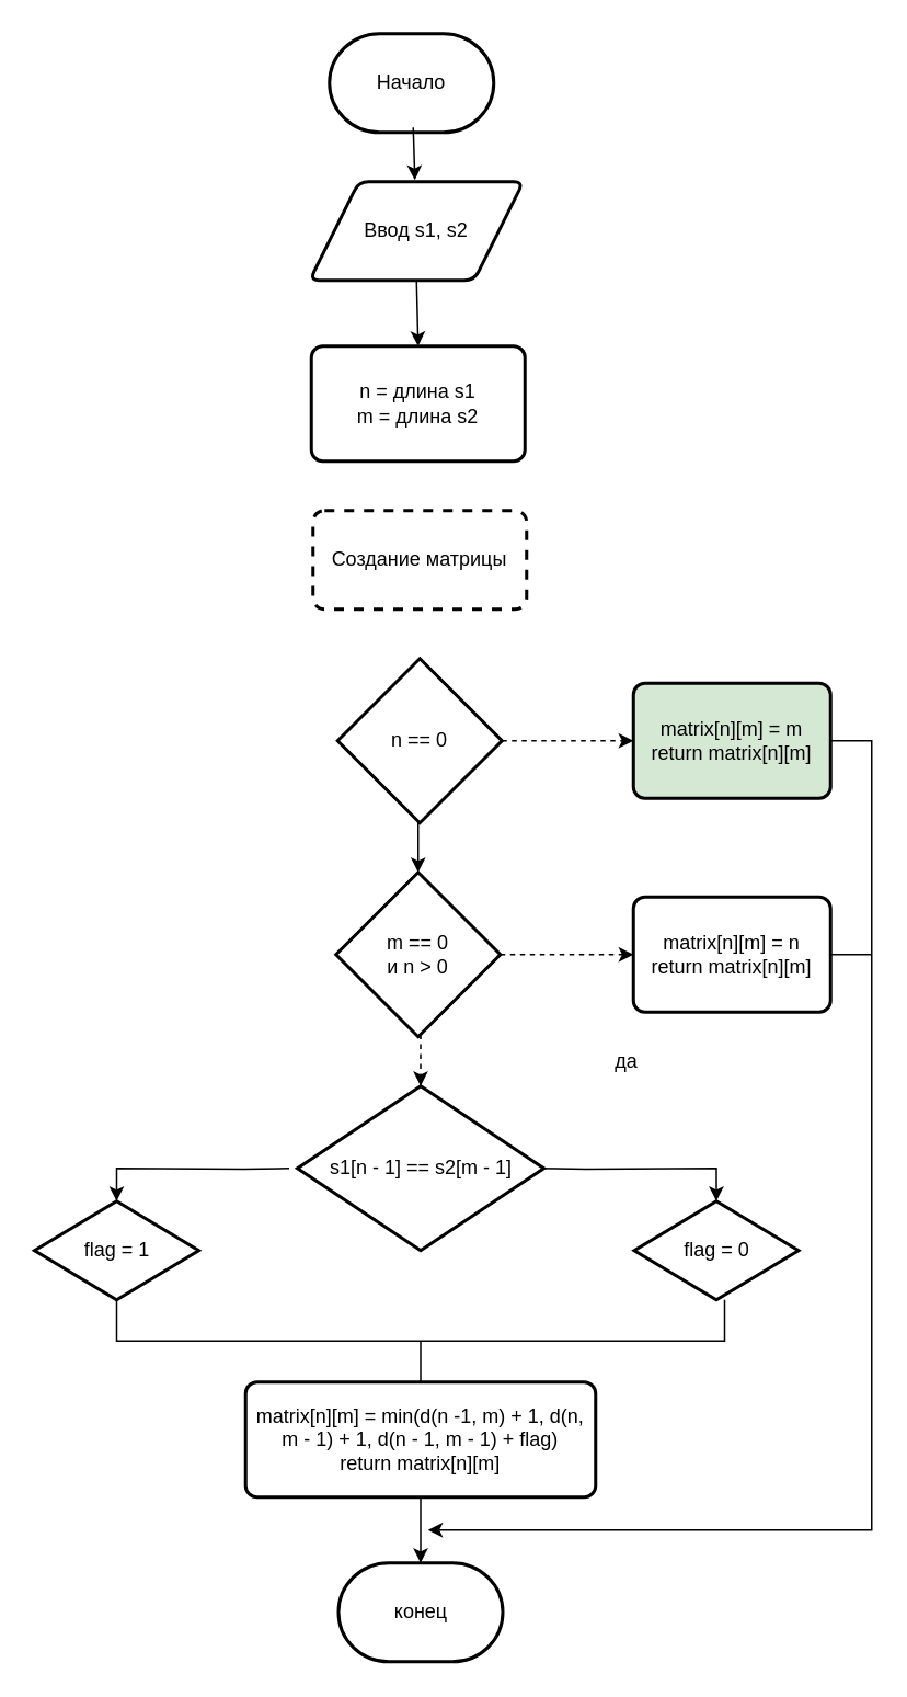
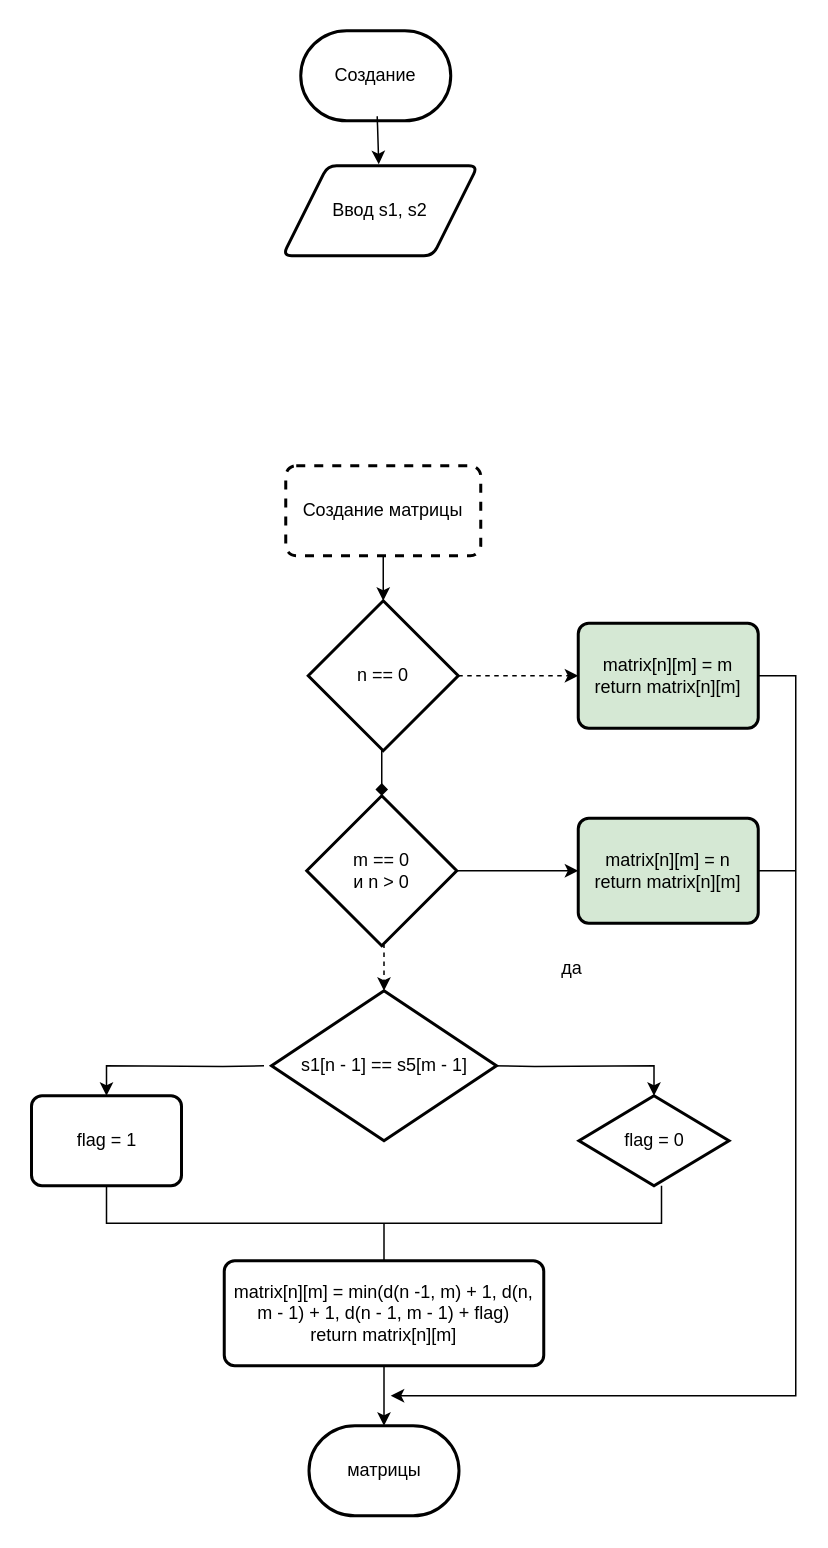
  <mxCell id="0" />
  <mxCell id="1" parent="0" />
- <mxCell id="2" value="Начало" style="strokeWidth=2;html=1;shape=mxgraph.flowchart.terminator;whiteSpace=wrap;" parent="1" vertex="1"><mxGeometry x="200" y="20" width="100" height="60" as="geometry" /></mxCell>
+ <mxCell id="2" value="Создание" style="strokeWidth=2;html=1;shape=mxgraph.flowchart.terminator;whiteSpace=wrap;" parent="1" vertex="1"><mxGeometry x="200" y="20" width="100" height="60" as="geometry" /></mxCell>
  <mxCell id="3" value="Ввод s1, s2" style="shape=parallelogram;html=1;strokeWidth=2;perimeter=parallelogramPerimeter;whiteSpace=wrap;rounded=1;arcSize=12;size=0.23;" parent="1" vertex="1"><mxGeometry x="188" y="110" width="130" height="60" as="geometry" /></mxCell>
  <mxCell id="4" value="" style="endArrow=classic;html=1;entryX=0.554;entryY=0.033;entryDx=0;entryDy=0;entryPerimeter=0;" parent="1" edge="1"><mxGeometry width="50" height="50" relative="1" as="geometry"><mxPoint x="250.978" y="77" as="sourcePoint" /><mxPoint x="252.02" y="108.98" as="targetPoint" /></mxGeometry></mxCell>
- <mxCell id="5" value="n = длина s1&lt;br&gt;m = длина s2" style="rounded=1;whiteSpace=wrap;html=1;absoluteArcSize=1;arcSize=14;strokeWidth=2;" parent="1" vertex="1"><mxGeometry x="189" y="210" width="130" height="70" as="geometry" /></mxCell>
- <mxCell id="6" value="" style="endArrow=classic;html=1;exitX=0.5;exitY=1;exitDx=0;exitDy=0;entryX=0.5;entryY=0;entryDx=0;entryDy=0;" parent="1" source="3" target="5" edge="1"><mxGeometry width="50" height="50" relative="1" as="geometry"><mxPoint x="240" y="420" as="sourcePoint" /><mxPoint x="290" y="370" as="targetPoint" /></mxGeometry></mxCell>
+ <mxCell id="7" style="edgeStyle=orthogonalEdgeStyle;rounded=0;orthogonalLoop=1;jettySize=auto;html=1;exitX=0.5;exitY=1;exitDx=0;exitDy=0;entryX=0.5;entryY=0;entryDx=0;entryDy=0;entryPerimeter=0;" edge="1" parent="1" source="8" target="11"><mxGeometry relative="1" as="geometry" /></mxCell>
  <mxCell id="8" value="Создание матрицы" style="rounded=1;whiteSpace=wrap;html=1;absoluteArcSize=1;arcSize=14;strokeWidth=2;dashed=1;" parent="1" vertex="1"><mxGeometry x="190" y="310" width="130" height="60" as="geometry" /></mxCell>
  <mxCell id="9" style="edgeStyle=orthogonalEdgeStyle;rounded=0;orthogonalLoop=1;jettySize=auto;html=1;exitX=1;exitY=0.5;exitDx=0;exitDy=0;exitPerimeter=0;entryX=0;entryY=0.5;entryDx=0;entryDy=0;dashed=1;" edge="1" parent="1" source="11" target="13"><mxGeometry relative="1" as="geometry" /></mxCell>
- <mxCell id="10" style="edgeStyle=orthogonalEdgeStyle;rounded=0;orthogonalLoop=1;jettySize=auto;html=1;exitX=0.5;exitY=1;exitDx=0;exitDy=0;exitPerimeter=0;entryX=0.5;entryY=0;entryDx=0;entryDy=0;entryPerimeter=0;" edge="1" parent="1" source="11" target="16"><mxGeometry relative="1" as="geometry" /></mxCell>
+ <mxCell id="10" style="edgeStyle=orthogonalEdgeStyle;rounded=0;orthogonalLoop=1;jettySize=auto;html=1;exitX=0.5;exitY=1;exitDx=0;exitDy=0;exitPerimeter=0;entryX=0.5;entryY=0;entryDx=0;entryDy=0;entryPerimeter=0;endArrow=diamond;" edge="1" parent="1" source="11" target="16"><mxGeometry relative="1" as="geometry" /></mxCell>
  <mxCell id="11" value="n == 0" style="strokeWidth=2;html=1;shape=mxgraph.flowchart.decision;whiteSpace=wrap;" vertex="1" parent="1"><mxGeometry x="205" y="400" width="100" height="100" as="geometry" /></mxCell>
  <mxCell id="12" style="edgeStyle=orthogonalEdgeStyle;rounded=0;orthogonalLoop=1;jettySize=auto;html=1;exitX=1;exitY=0.5;exitDx=0;exitDy=0;" edge="1" parent="1" source="13"><mxGeometry relative="1" as="geometry"><mxPoint x="260" y="930" as="targetPoint" /><Array as="points"><mxPoint x="530" y="450" /><mxPoint x="530" y="930" /></Array></mxGeometry></mxCell>
  <mxCell id="13" value="matrix[n][m] = m&lt;br&gt;return matrix[n][m]" style="rounded=1;whiteSpace=wrap;html=1;absoluteArcSize=1;arcSize=14;strokeWidth=2;fillColor=#d5e8d4;" vertex="1" parent="1"><mxGeometry x="385" y="415" width="120" height="70" as="geometry" /></mxCell>
- <mxCell id="14" style="edgeStyle=orthogonalEdgeStyle;rounded=0;orthogonalLoop=1;jettySize=auto;html=1;exitX=1;exitY=0.5;exitDx=0;exitDy=0;exitPerimeter=0;entryX=0;entryY=0.5;entryDx=0;entryDy=0;dashed=1;" edge="1" parent="1" source="16" target="17"><mxGeometry relative="1" as="geometry" /></mxCell>
+ <mxCell id="14" style="edgeStyle=orthogonalEdgeStyle;rounded=0;orthogonalLoop=1;jettySize=auto;html=1;exitX=1;exitY=0.5;exitDx=0;exitDy=0;exitPerimeter=0;entryX=0;entryY=0.5;entryDx=0;entryDy=0;" edge="1" parent="1" source="16" target="17"><mxGeometry relative="1" as="geometry" /></mxCell>
  <mxCell id="15" style="edgeStyle=orthogonalEdgeStyle;rounded=0;orthogonalLoop=1;jettySize=auto;html=1;exitX=0.5;exitY=1;exitDx=0;exitDy=0;exitPerimeter=0;entryX=0.5;entryY=0;entryDx=0;entryDy=0;entryPerimeter=0;dashed=1;" edge="1" parent="1" source="16" target="24"><mxGeometry relative="1" as="geometry" /></mxCell>
  <mxCell id="16" value="m == 0&lt;br&gt;и n &amp;gt; 0" style="strokeWidth=2;html=1;shape=mxgraph.flowchart.decision;whiteSpace=wrap;" vertex="1" parent="1"><mxGeometry x="204" y="530" width="100" height="100" as="geometry" /></mxCell>
- <mxCell id="17" value="matrix[n][m] = n&lt;br&gt;return matrix[n][m]" style="rounded=1;whiteSpace=wrap;html=1;absoluteArcSize=1;arcSize=14;strokeWidth=2;" vertex="1" parent="1"><mxGeometry x="385" y="545" width="120" height="70" as="geometry" /></mxCell>
+ <mxCell id="17" value="matrix[n][m] = n&lt;br&gt;return matrix[n][m]" style="rounded=1;whiteSpace=wrap;html=1;absoluteArcSize=1;arcSize=14;strokeWidth=2;fillColor=#d5e8d4;" vertex="1" parent="1"><mxGeometry x="385" y="545" width="120" height="70" as="geometry" /></mxCell>
  <mxCell id="18" style="edgeStyle=orthogonalEdgeStyle;rounded=0;orthogonalLoop=1;jettySize=auto;html=1;exitX=1;exitY=0.5;exitDx=0;exitDy=0;exitPerimeter=0;entryX=0.5;entryY=0;entryDx=0;entryDy=0;" edge="1" parent="1" target="20"><mxGeometry relative="1" as="geometry"><mxPoint x="325.5" y="710" as="sourcePoint" /></mxGeometry></mxCell>
  <mxCell id="19" style="edgeStyle=orthogonalEdgeStyle;rounded=0;orthogonalLoop=1;jettySize=auto;html=1;exitX=0;exitY=0.5;exitDx=0;exitDy=0;exitPerimeter=0;entryX=0.5;entryY=0;entryDx=0;entryDy=0;" edge="1" parent="1" target="21"><mxGeometry relative="1" as="geometry"><mxPoint x="175.5" y="710" as="sourcePoint" /></mxGeometry></mxCell>
  <mxCell id="20" value="flag = 0" style="rhombus;whiteSpace=wrap;html=1;absoluteArcSize=1;arcSize=14;strokeWidth=2;" vertex="1" parent="1"><mxGeometry x="385.5" y="730" width="100" height="60" as="geometry" /></mxCell>
- <mxCell id="21" value="flag = 1" style="rhombus;whiteSpace=wrap;html=1;absoluteArcSize=1;arcSize=14;strokeWidth=2;" vertex="1" parent="1"><mxGeometry x="20.5" y="730" width="100" height="60" as="geometry" /></mxCell>
+ <mxCell id="21" value="flag = 1" style="rounded=1;whiteSpace=wrap;html=1;absoluteArcSize=1;arcSize=14;strokeWidth=2;" vertex="1" parent="1"><mxGeometry x="20.5" y="730" width="100" height="60" as="geometry" /></mxCell>
  <mxCell id="22" value="да" style="text;html=1;strokeColor=none;fillColor=none;align=center;verticalAlign=middle;whiteSpace=wrap;rounded=0;" vertex="1" parent="1"><mxGeometry x="360.5" y="635" width="40" height="20" as="geometry" /></mxCell>
  <mxCell id="23" value="" style="strokeWidth=1;html=1;shape=mxgraph.flowchart.annotation_2;align=left;labelPosition=right;pointerEvents=1;rotation=-90;" vertex="1" parent="1"><mxGeometry x="230.5" y="630" width="50" height="370" as="geometry" /></mxCell>
- <mxCell id="24" value="s1[n - 1] == s2[m - 1]" style="strokeWidth=2;html=1;shape=mxgraph.flowchart.decision;whiteSpace=wrap;" vertex="1" parent="1"><mxGeometry x="180.5" y="660" width="150" height="100" as="geometry" /></mxCell>
+ <mxCell id="24" value="s1[n - 1] == s5[m - 1]" style="strokeWidth=2;html=1;shape=mxgraph.flowchart.decision;whiteSpace=wrap;" vertex="1" parent="1"><mxGeometry x="180.5" y="660" width="150" height="100" as="geometry" /></mxCell>
  <mxCell id="25" style="edgeStyle=orthogonalEdgeStyle;rounded=0;orthogonalLoop=1;jettySize=auto;html=1;exitX=0.5;exitY=1;exitDx=0;exitDy=0;entryX=0.5;entryY=0;entryDx=0;entryDy=0;entryPerimeter=0;" edge="1" parent="1" source="26" target="27"><mxGeometry relative="1" as="geometry" /></mxCell>
  <mxCell id="26" value="matrix[n][m] = min(d(n -1, m) + 1, d(n, m - 1) + 1, d(n - 1, m - 1) + flag)&lt;br&gt;return matrix[n][m]" style="rounded=1;whiteSpace=wrap;html=1;absoluteArcSize=1;arcSize=14;strokeWidth=2;" vertex="1" parent="1"><mxGeometry x="149" y="840" width="213" height="70" as="geometry" /></mxCell>
- <mxCell id="27" value="конец" style="strokeWidth=2;html=1;shape=mxgraph.flowchart.terminator;whiteSpace=wrap;" vertex="1" parent="1"><mxGeometry x="205.5" y="950" width="100" height="60" as="geometry" /></mxCell>
+ <mxCell id="27" value="матрицы" style="strokeWidth=2;html=1;shape=mxgraph.flowchart.terminator;whiteSpace=wrap;" vertex="1" parent="1"><mxGeometry x="205.5" y="950" width="100" height="60" as="geometry" /></mxCell>
  <mxCell id="28" value="" style="endArrow=none;html=1;exitX=1;exitY=0.5;exitDx=0;exitDy=0;" edge="1" parent="1" source="17"><mxGeometry width="50" height="50" relative="1" as="geometry"><mxPoint x="240" y="660" as="sourcePoint" /><mxPoint x="530" y="580" as="targetPoint" /></mxGeometry></mxCell>
